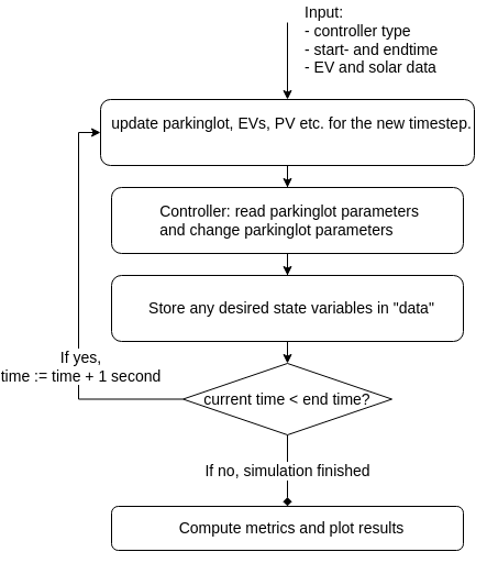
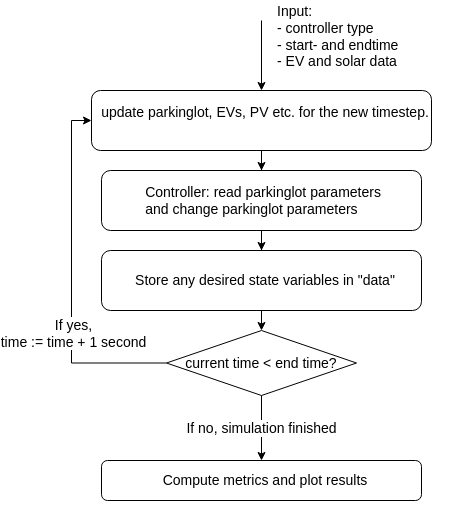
  <mxCell id="0" />
  <mxCell id="1" parent="0" />
  <mxCell id="2" value="" style="edgeStyle=orthogonalEdgeStyle;rounded=0;orthogonalLoop=1;jettySize=auto;html=1;" edge="1" parent="1" source="3" target="7"><mxGeometry relative="1" as="geometry" /></mxCell>
  <mxCell id="3" value="&lt;p style=&quot;text-align: left; margin: 0px 0px 0px 8px; font-size: 14px;&quot;&gt;&lt;span style=&quot;font-size: 14px;&quot;&gt;&#09;&lt;/span&gt;update parkinglot, EVs, PV etc. for the new timestep.&lt;/p&gt;&lt;div style=&quot;font-size: 14px;&quot;&gt;&lt;br style=&quot;font-size: 14px;&quot;&gt;&lt;/div&gt;" style="rounded=1;whiteSpace=wrap;html=1;fontSize=14;" vertex="1" parent="1"><mxGeometry x="20" y="90" width="340" height="60" as="geometry" /></mxCell>
  <mxCell id="4" value="" style="endArrow=classic;html=1;rounded=0;entryX=0.5;entryY=0;entryDx=0;entryDy=0;" edge="1" parent="1" target="3"><mxGeometry width="50" height="50" relative="1" as="geometry"><mxPoint x="190" y="20" as="sourcePoint" /><mxPoint x="100" y="-20" as="targetPoint" /></mxGeometry></mxCell>
  <mxCell id="5" value="&lt;font style=&quot;font-size: 14px;&quot;&gt;Input:&amp;nbsp;&lt;br&gt;- controller type&lt;br&gt;&lt;/font&gt;&lt;div style=&quot;font-size: 14px;&quot;&gt;&lt;font style=&quot;font-size: 14px;&quot;&gt;- start- and endtime&lt;/font&gt;&lt;/div&gt;&lt;div style=&quot;font-size: 14px;&quot;&gt;&lt;font style=&quot;font-size: 14px;&quot;&gt;- EV and solar data&lt;/font&gt;&lt;/div&gt;" style="edgeLabel;html=1;align=left;verticalAlign=middle;resizable=0;points=[];" vertex="1" connectable="0" parent="4"><mxGeometry x="-0.575" relative="1" as="geometry"><mxPoint x="14" as="offset" /></mxGeometry></mxCell>
  <mxCell id="6" value="" style="edgeStyle=orthogonalEdgeStyle;rounded=0;orthogonalLoop=1;jettySize=auto;html=1;" edge="1" parent="1" source="7" target="9"><mxGeometry relative="1" as="geometry" /></mxCell>
  <mxCell id="7" value="&lt;p style=&quot;text-align: left; margin: 0px 0px 0px 8px; font-size: 14px;&quot;&gt;Controller: read parkinglot parameters&amp;nbsp;&lt;/p&gt;&lt;p style=&quot;text-align: left; margin: 0px 0px 0px 8px; font-size: 14px;&quot;&gt;and change parkinglot parameters&lt;/p&gt;" style="rounded=1;whiteSpace=wrap;html=1;fontSize=14;" vertex="1" parent="1"><mxGeometry x="30" y="170" width="320" height="60" as="geometry" /></mxCell>
  <mxCell id="8" style="edgeStyle=orthogonalEdgeStyle;rounded=0;orthogonalLoop=1;jettySize=auto;html=1;exitX=0.5;exitY=1;exitDx=0;exitDy=0;entryX=0.5;entryY=0;entryDx=0;entryDy=0;" edge="1" parent="1" source="9" target="13"><mxGeometry relative="1" as="geometry" /></mxCell>
  <mxCell id="9" value="&lt;p style=&quot;text-align: left; margin: 0px 0px 0px 8px; font-size: 14px;&quot;&gt;Store any desired state variables in &quot;data&quot;&lt;/p&gt;" style="rounded=1;whiteSpace=wrap;html=1;fontSize=14;" vertex="1" parent="1"><mxGeometry x="30" y="250" width="320" height="60" as="geometry" /></mxCell>
  <mxCell id="10" style="edgeStyle=orthogonalEdgeStyle;rounded=0;orthogonalLoop=1;jettySize=auto;html=1;exitX=0;exitY=0.5;exitDx=0;exitDy=0;entryX=0;entryY=0.5;entryDx=0;entryDy=0;" edge="1" parent="1" source="13" target="3"><mxGeometry relative="1" as="geometry" /></mxCell>
  <mxCell id="11" value="If yes, &lt;br&gt;time := time + 1 second" style="edgeLabel;html=1;align=center;verticalAlign=middle;resizable=0;points=[];fontSize=14;" vertex="1" connectable="0" parent="10"><mxGeometry x="-0.62" y="-3" relative="1" as="geometry"><mxPoint x="-26" y="-27" as="offset" /></mxGeometry></mxCell>
- <mxCell id="12" value="If no, simulation finished" style="edgeStyle=orthogonalEdgeStyle;rounded=0;orthogonalLoop=1;jettySize=auto;html=1;exitX=0.5;exitY=1;exitDx=0;exitDy=0;entryX=0.5;entryY=0;entryDx=0;entryDy=0;fontSize=14;endArrow=diamond;" edge="1" parent="1" source="13" target="14"><mxGeometry relative="1" as="geometry"><mxPoint x="180" y="470" as="targetPoint" /></mxGeometry></mxCell>
+ <mxCell id="12" value="If no, simulation finished" style="edgeStyle=orthogonalEdgeStyle;rounded=0;orthogonalLoop=1;jettySize=auto;html=1;exitX=0.5;exitY=1;exitDx=0;exitDy=0;entryX=0.5;entryY=0;entryDx=0;entryDy=0;fontSize=14;" edge="1" parent="1" source="13" target="14"><mxGeometry relative="1" as="geometry"><mxPoint x="180" y="470" as="targetPoint" /></mxGeometry></mxCell>
  <mxCell id="13" value="current time &amp;lt; end time?" style="rhombus;whiteSpace=wrap;html=1;fontSize=14;" vertex="1" parent="1"><mxGeometry x="95" y="330" width="190" height="65" as="geometry" /></mxCell>
  <mxCell id="14" value="&lt;p style=&quot;text-align: left; margin: 0px 0px 0px 8px; font-size: 14px;&quot;&gt;Compute metrics and plot results&lt;/p&gt;" style="rounded=1;whiteSpace=wrap;html=1;fontSize=14;" vertex="1" parent="1"><mxGeometry x="30" y="460" width="320" height="40" as="geometry" /></mxCell>
